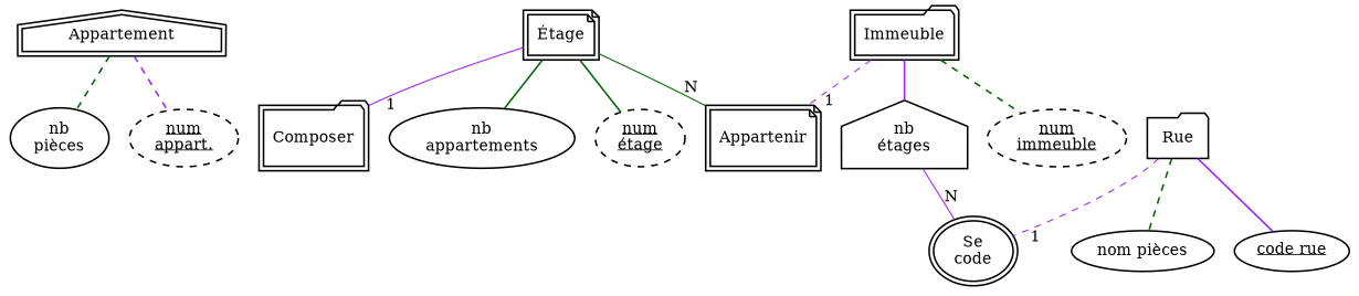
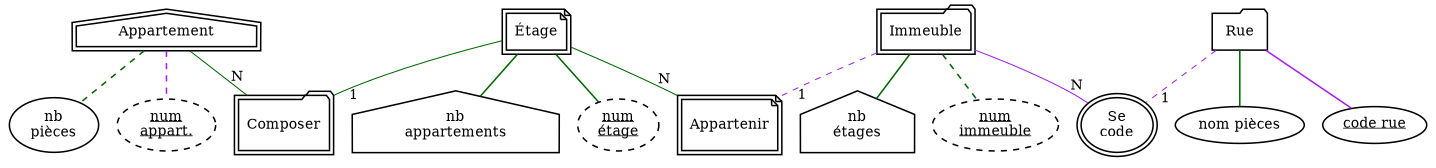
  graph {
    node [fillcolor="#FFFFFF" penwidth=1.5 shape=ellipse style=filled]
    edge [color=darkgreen penwidth=1.5 style=dashed]
    n1 [label=Appartement peripheries=2 shape=house]
    n2 [label="nb\npièces"]
    n3 [label=<<u>num<br/>appart.</u>> shape=oval style="dashed,filled"]
    n4 [height=0.7 label=Composer peripheries=2 shape=folder]
    n5 [label="Étage" peripheries=2 shape=note]
-   n6 [label="nb\nappartements"]
+   n6 [label="nb\nappartements" shape=house]
    n7 [label=<<u>num<br/>étage</u>> shape=oval style="dashed,filled"]
    n8 [height=0.7 label=Appartenir peripheries=2 shape=note]
    n9 [label=Immeuble peripheries=2 shape=folder]
    n10 [label="nb\nétages" shape=house]
    n11 [label=<<u>num<br/>immeuble</u>> shape=oval style="dashed,filled"]
    n12 [height=0.7 label="Se\ncode" peripheries=2]
    n13 [label=Rue shape=folder]
    n14 [label="nom pièces"]
    n15 [label=<<u>code rue</u>> shape=oval]
    n1 -- n2
    n1 -- n3 [color=purple]
-   n5 -- n4 [color=purple headlabel=1 labeldistance=2 penwidth=1 style=bold]
+   n1 -- n4 [headlabel=N labeldistance=2 penwidth=1 style=solid]
+   n5 -- n4 [headlabel=1 labeldistance=2 penwidth=1 style=bold]
    n5 -- n6 [style=bold]
    n5 -- n7 [style=bold]
    n5 -- n8 [headlabel=N labeldistance=2 penwidth=1 style=bold]
    n9 -- n8 [color=purple headlabel=1 labeldistance=2 penwidth=1]
-   n9 -- n10 [color=purple style=solid]
+   n9 -- n10 [style=solid]
    n9 -- n11
-   n10 -- n12 [color=purple headlabel=N labeldistance=2 penwidth=1 style=solid]
+   n9 -- n12 [color=purple headlabel=N labeldistance=2 penwidth=1 style=solid]
    n13 -- n12 [color=purple headlabel=1 labeldistance=2 penwidth=1]
-   n13 -- n14
+   n13 -- n14 [style=solid]
    n13 -- n15 [color=purple style=solid]
  }
